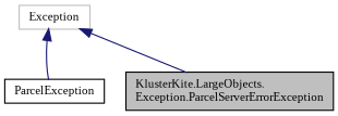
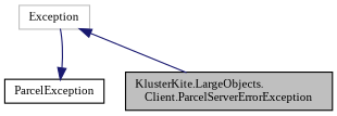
  digraph {
    fontname="Liberation Serif"
    node [color=black fillcolor=white fontname="Liberation Serif" fontsize=10 shape=record style=filled]
    edge [color=midnightblue dir=back fontname="Liberation Serif" fontsize=10 labelfontname=Helvetica labelfontsize=10 style=solid]
-   n1 [fillcolor=grey75 fontcolor=black height=0.2 label="KlusterKite.LargeObjects.\lException.ParcelServerErrorException" width=0.4]
+   n1 [fillcolor=grey75 fontcolor=black height=0.2 label="KlusterKite.LargeObjects.\lClient.ParcelServerErrorException" width=0.4]
    n2 [height=0.2 label=ParcelException width=0.4]
    n3 [color=grey75 height=0.2 label=Exception width=0.4]
    n3 -> n1
-   n3 -> n2
+   n2 -> n3
  }
